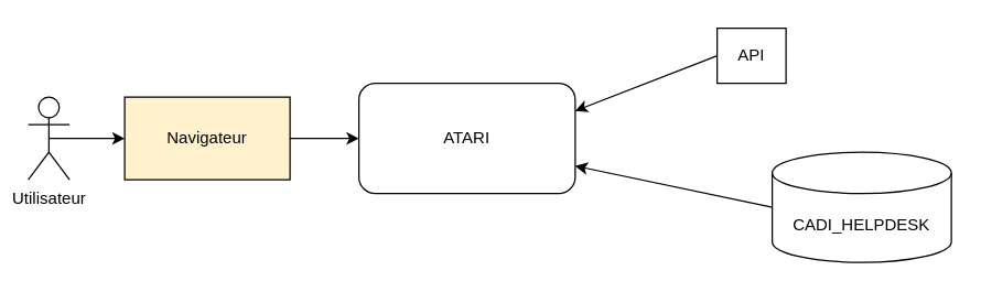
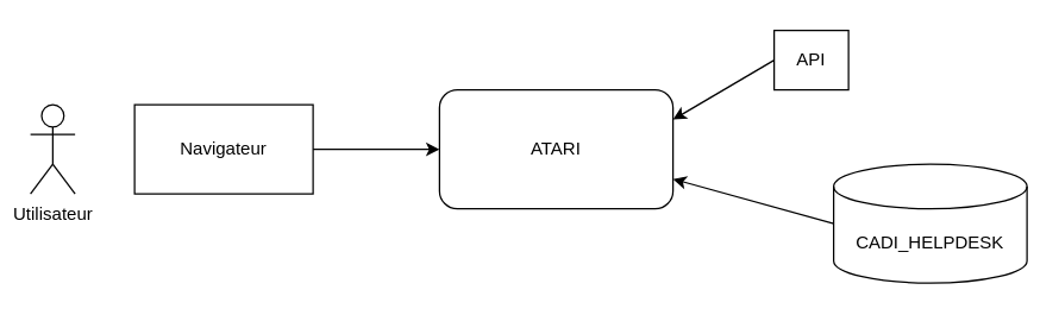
  <mxCell id="0" />
  <mxCell id="1" parent="0" />
- <mxCell id="2" value="ATARI" style="rounded=1;whiteSpace=wrap;html=1;" vertex="1" parent="1"><mxGeometry x="260" y="60" width="157" height="80" as="geometry" /></mxCell>
+ <mxCell id="2" value="ATARI" style="rounded=1;whiteSpace=wrap;html=1;" vertex="1" parent="1"><mxGeometry x="295" y="60" width="157" height="80" as="geometry" /></mxCell>
  <mxCell id="3" value="API" style="rounded=0;whiteSpace=wrap;html=1;" vertex="1" parent="1"><mxGeometry x="520" y="20" width="50" height="40" as="geometry" /></mxCell>
  <mxCell id="4" value="CADI_HELPDESK" style="shape=cylinder3;whiteSpace=wrap;html=1;boundedLbl=1;backgroundOutline=1;size=15;" vertex="1" parent="1"><mxGeometry x="560" y="110" width="130" height="80" as="geometry" /></mxCell>
  <mxCell id="5" value="Utilisateur" style="shape=umlActor;verticalLabelPosition=bottom;verticalAlign=top;html=1;" vertex="1" parent="1"><mxGeometry x="20" y="70" width="30" height="60" as="geometry" /></mxCell>
- <mxCell id="6" value="" style="endArrow=classic;html=1;rounded=0;exitX=0.5;exitY=0.5;exitDx=0;exitDy=0;exitPerimeter=0;" edge="1" parent="1" source="5" target="9"><mxGeometry width="50" height="50" relative="1" as="geometry"><mxPoint x="140" y="99" as="sourcePoint" /><mxPoint x="160" y="100" as="targetPoint" /></mxGeometry></mxCell>
  <mxCell id="7" value="" style="endArrow=classic;html=1;rounded=0;entryX=1;entryY=0.75;entryDx=0;entryDy=0;exitX=0;exitY=0.5;exitDx=0;exitDy=0;exitPerimeter=0;" edge="1" parent="1" source="4" target="2"><mxGeometry width="50" height="50" relative="1" as="geometry"><mxPoint x="110" y="250" as="sourcePoint" /><mxPoint x="160" y="200" as="targetPoint" /></mxGeometry></mxCell>
  <mxCell id="8" value="" style="endArrow=classic;html=1;rounded=0;entryX=1;entryY=0.25;entryDx=0;entryDy=0;exitX=0;exitY=0.5;exitDx=0;exitDy=0;" edge="1" parent="1" source="3" target="2"><mxGeometry width="50" height="50" relative="1" as="geometry"><mxPoint x="580" y="60" as="sourcePoint" /><mxPoint x="417" y="87" as="targetPoint" /></mxGeometry></mxCell>
- <mxCell id="9" value="Navigateur" style="rounded=0;whiteSpace=wrap;html=1;fillColor=#fff2cc;" vertex="1" parent="1"><mxGeometry x="90" y="70" width="120" height="60" as="geometry" /></mxCell>
+ <mxCell id="9" value="Navigateur" style="rounded=0;whiteSpace=wrap;html=1;" vertex="1" parent="1"><mxGeometry x="90" y="70" width="120" height="60" as="geometry" /></mxCell>
  <mxCell id="10" value="" style="endArrow=classic;html=1;rounded=0;exitX=1;exitY=0.5;exitDx=0;exitDy=0;entryX=0;entryY=0.5;entryDx=0;entryDy=0;" edge="1" parent="1" source="9" target="2"><mxGeometry width="50" height="50" relative="1" as="geometry"><mxPoint x="215" y="99.5" as="sourcePoint" /><mxPoint x="240" y="120" as="targetPoint" /></mxGeometry></mxCell>
